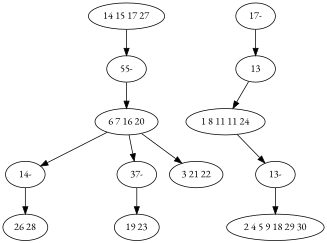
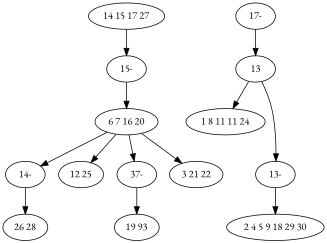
  digraph {
    fontname="EB Garamond"
    node [fontname="EB Garamond"]
    edge [fontname="EB Garamond"]
    n1 [label="14 15 17 27"]
-   n2 [label="55-"]
+   n2 [label="15-"]
    n3 [label="6 7 16 20"]
    n4 [label="17-"]
    n5 [label=13]
    n6 [label="14-"]
+   n7 [label="12 25"]
    n8 [label="37-"]
    n9 [label="3 21 22"]
    n10 [label="26 28"]
-   n11 [label="19 23"]
+   n11 [label="19 93"]
    n12 [label="1 8 11 11 24"]
    n13 [label="13-"]
    n14 [label="2 4 5 9 18 29 30"]
    n1 -> n2
    n2 -> n3
    n3 -> n6
+   n3 -> n7
    n3 -> n8
    n3 -> n9
    n4 -> n5
    n5 -> n12
    n6 -> n10
    n8 -> n11
-   n12 -> n13
+   n5 -> n13
    n13 -> n14
  }
